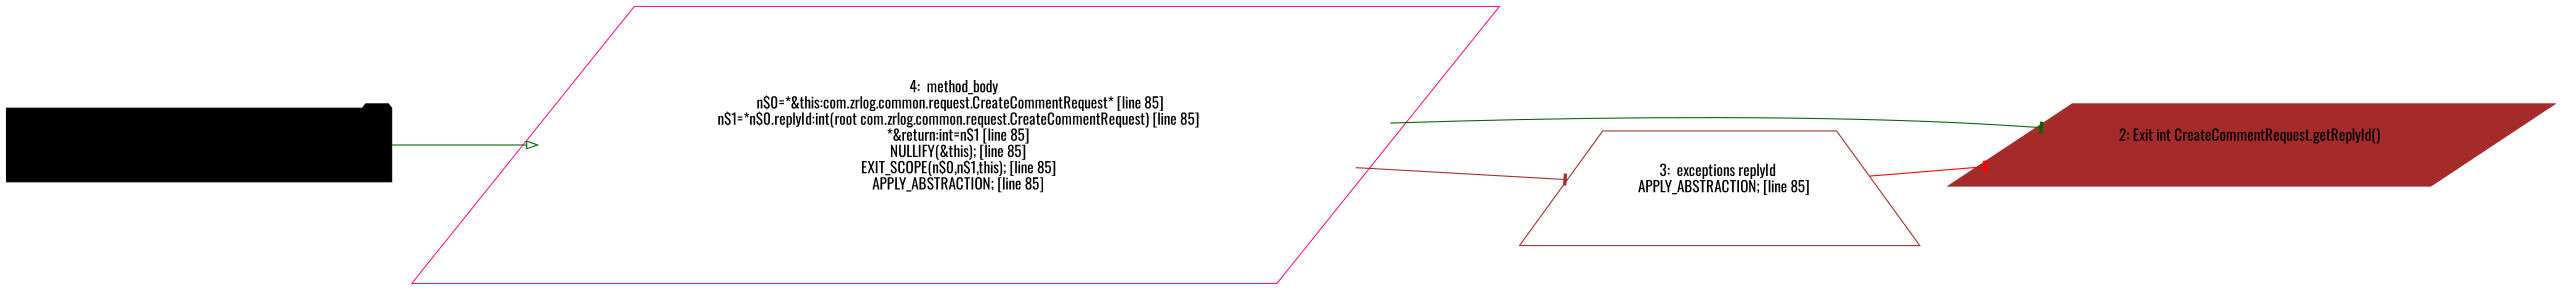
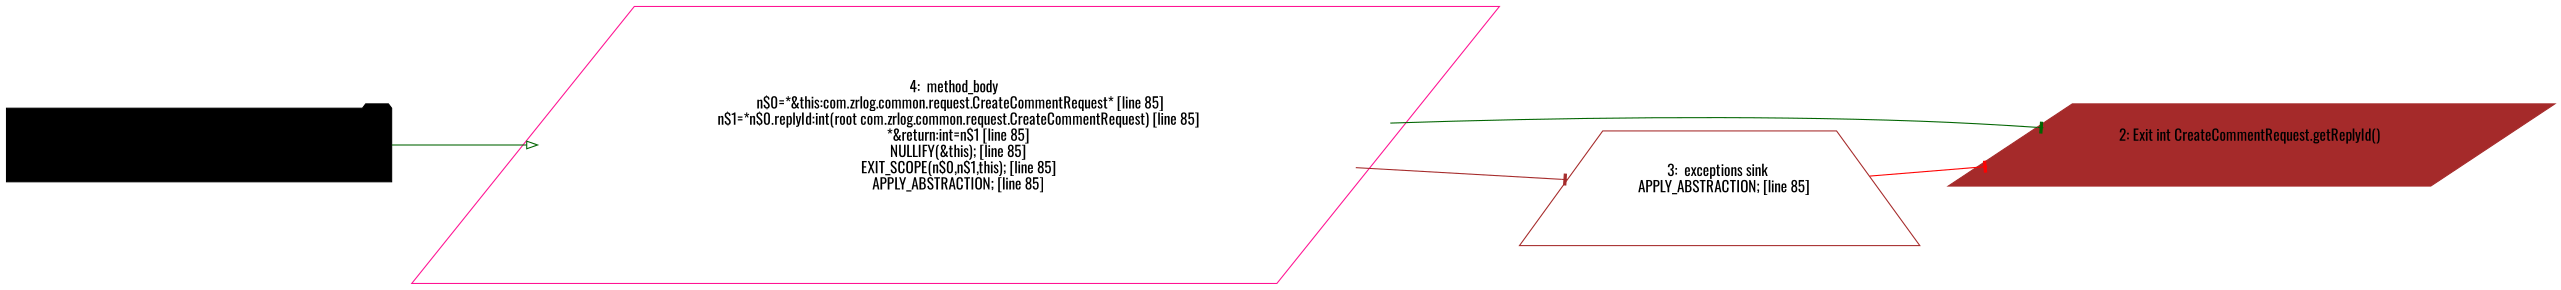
  digraph {
    rankdir=LR
    fontname=Oswald
    node [color=brown shape=parallelogram fontname=Oswald]
    edge [color=darkgreen arrowhead=tee fontname=Oswald]
    n1 [color=black label="1: Start int CreateCommentRequest.getReplyId()\nFormals:  this:com.zrlog.common.request.CreateCommentRequest*\nLocals:  \n  " style=filled shape=folder]
    n2 [label="4:  method_body \n   n$0=*&this:com.zrlog.common.request.CreateCommentRequest* [line 85]\n  n$1=*n$0.replyId:int(root com.zrlog.common.request.CreateCommentRequest) [line 85]\n  *&return:int=n$1 [line 85]\n  NULLIFY(&this); [line 85]\n  EXIT_SCOPE(n$0,n$1,this); [line 85]\n  APPLY_ABSTRACTION; [line 85]\n " color=deeppink]
    n3 [label="2: Exit int CreateCommentRequest.getReplyId() \n  " style=filled]
-   n4 [label="3:  exceptions replyId \n   APPLY_ABSTRACTION; [line 85]\n " shape=trapezium]
+   n4 [label="3:  exceptions sink \n   APPLY_ABSTRACTION; [line 85]\n " shape=trapezium]
    n1 -> n2 [arrowhead=onormal]
    n2 -> n3
    n2 -> n4 [color=brown]
    n4 -> n3 [color=red]
  }
